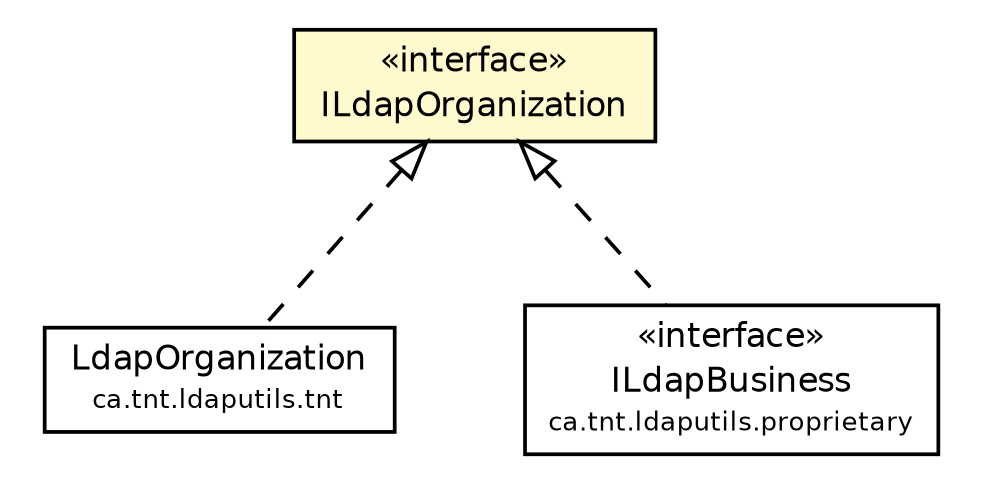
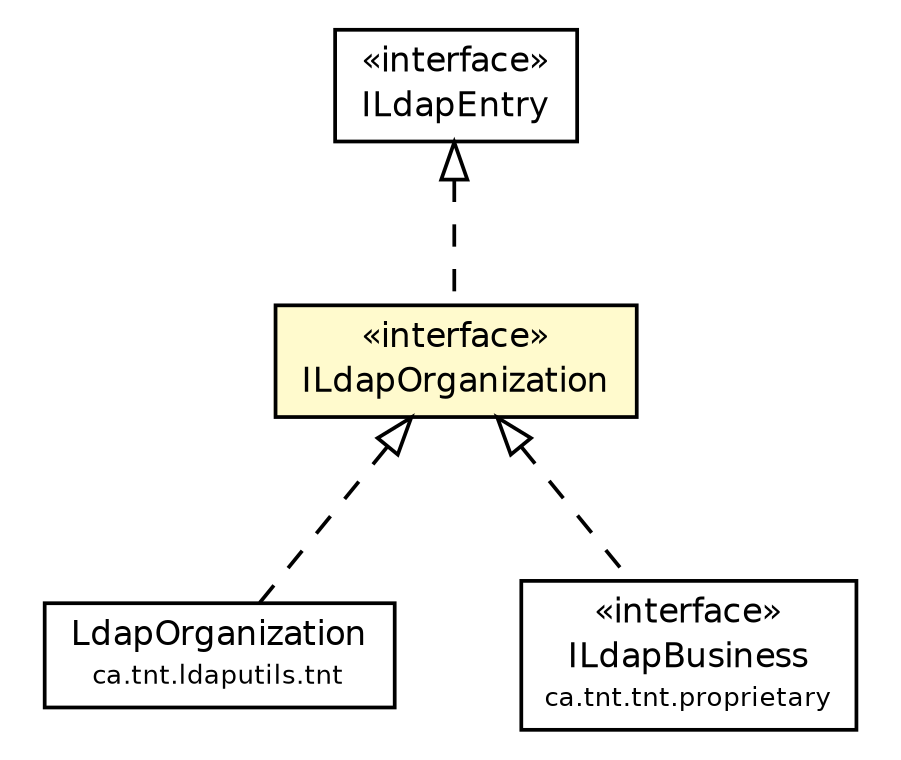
  digraph {
    node [fontcolor=black fontname=Helvetica fontsize=9.0 shape=plaintext]
    edge [arrowtail=empty dir=back fontname=Helvetica fontsize=10 headport=p labelfontname=Helvetica labelfontsize=10 style=dashed tailport=p]
    n1 [label=<<table border="0" cellborder="1" cellspacing="0" cellpadding="2" port="p" href="./impl/LdapOrganization.html"> 		<tr><td><table border="0" cellspacing="0" cellpadding="1"> 			<tr><td> LdapOrganization </td></tr> 			<tr><td><font point-size="7.0"> ca.tnt.ldaputils.tnt </font></td></tr> 		</table></td></tr> 		</table>>]
+   n2 [label=<<table border="0" cellborder="1" cellspacing="0" cellpadding="2" port="p" href="./ILdapEntry.html"> 		<tr><td><table border="0" cellspacing="0" cellpadding="1"> 			<tr><td> &laquo;interface&raquo; </td></tr> 			<tr><td> ILdapEntry </td></tr> 		</table></td></tr> 		</table>>]
    n3 [label=<<table border="0" cellborder="1" cellspacing="0" cellpadding="2" port="p" bgcolor="lemonChiffon" href="./ILdapOrganization.html"> 		<tr><td><table border="0" cellspacing="0" cellpadding="1"> 			<tr><td> &laquo;interface&raquo; </td></tr> 			<tr><td> ILdapOrganization </td></tr> 		</table></td></tr> 		</table>>]
-   n4 [label=<<table border="0" cellborder="1" cellspacing="0" cellpadding="2" port="p" href="./proprietary/ILdapBusiness.html"> 		<tr><td><table border="0" cellspacing="0" cellpadding="1"> 			<tr><td> &laquo;interface&raquo; </td></tr> 			<tr><td> ILdapBusiness </td></tr> 			<tr><td><font point-size="7.0"> ca.tnt.ldaputils.proprietary </font></td></tr> 		</table></td></tr> 		</table>>]
+   n4 [label=<<table border="0" cellborder="1" cellspacing="0" cellpadding="2" port="p" href="./proprietary/ILdapBusiness.html"> 		<tr><td><table border="0" cellspacing="0" cellpadding="1"> 			<tr><td> &laquo;interface&raquo; </td></tr> 			<tr><td> ILdapBusiness </td></tr> 			<tr><td><font point-size="7.0"> ca.tnt.tnt.proprietary </font></td></tr> 		</table></td></tr> 		</table>>]
+   n2 -> n3
    n3 -> n1
    n3 -> n4
  }
